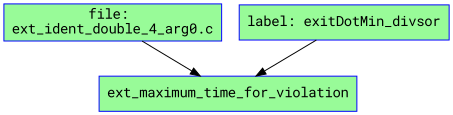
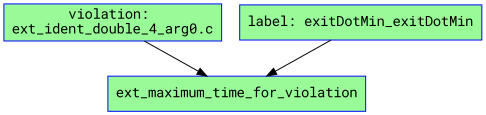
  digraph {
    fontname="Roboto Mono"
    node [color=blue fillcolor=palegreen fontname="Roboto Mono" shape=box style=filled]
    edge [fontname="Roboto Mono"]
-   n1 [label="file: \next_ident_double_4_arg0.c"]
+   n1 [label="violation: \next_ident_double_4_arg0.c"]
    n2 [label=ext_maximum_time_for_violation]
-   n3 [label="label: exitDotMin_divsor"]
+   n3 [label="label: exitDotMin_exitDotMin"]
    n1 -> n2
    n3 -> n2
  }
